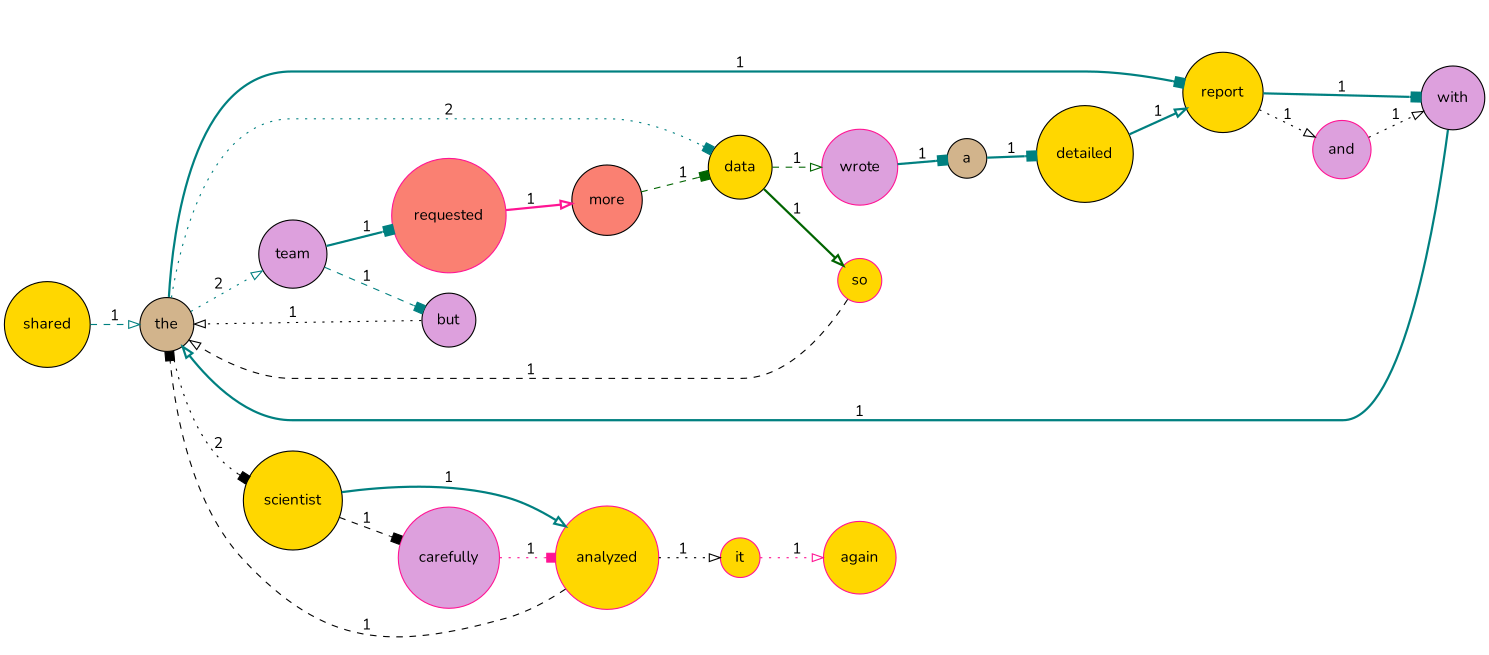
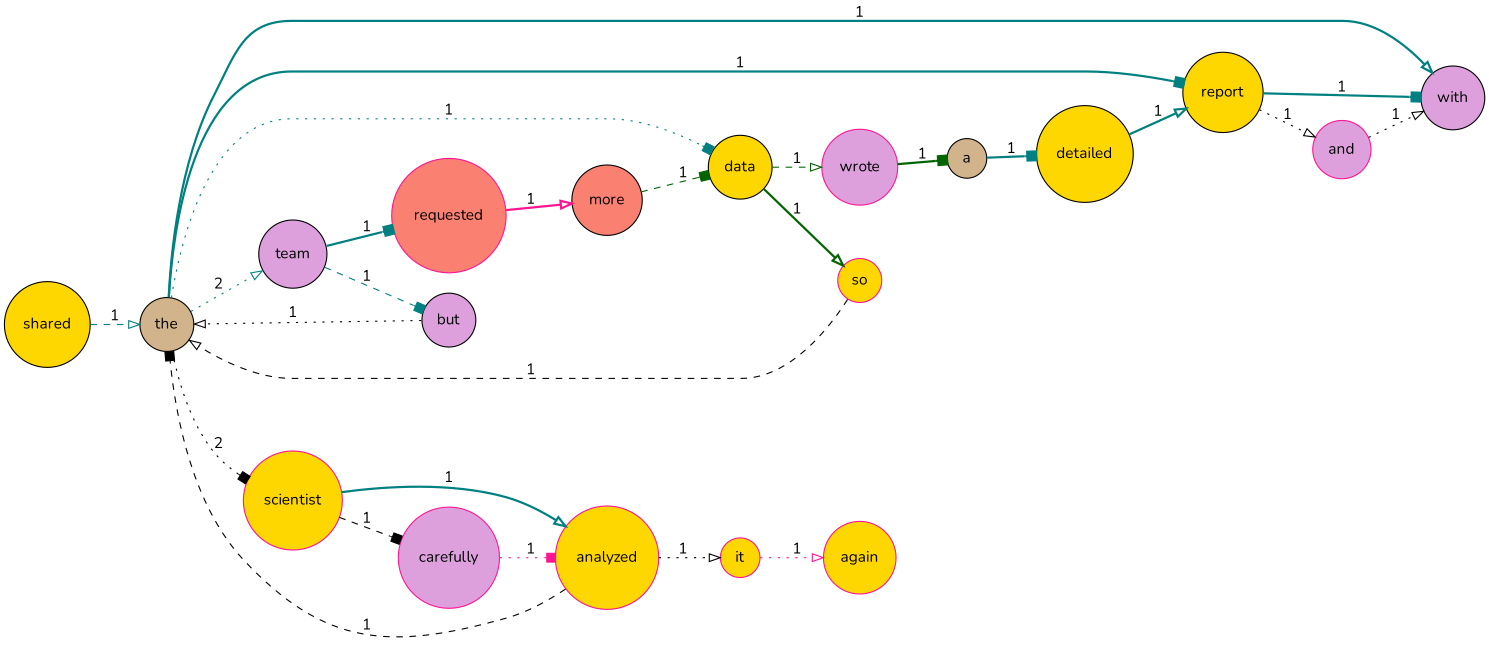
  digraph {
    fontname=Nunito
    rankdir=LR
    node [color=black fillcolor=gold fontname=Nunito shape=circle style=filled]
    edge [arrowhead=onormal color=teal fontname=Nunito style=bold]
    the [fillcolor=tan]
    data
-   scientist
+   scientist [color=deeppink]
    team [fillcolor=plum]
    report
    wrote [color=deeppink fillcolor=plum]
    so [color=deeppink]
    carefully [color=deeppink fillcolor=plum]
    analyzed [color=deeppink]
    but [fillcolor=plum]
    requested [color=deeppink fillcolor=salmon]
    with [fillcolor=plum]
    and [color=deeppink fillcolor=plum]
    a [fillcolor=tan]
    detailed
    shared
    it [color=deeppink]
    again [color=deeppink]
    more [fillcolor=salmon]
-   the -> data [arrowhead=box label=2 style=dotted]
+   the -> data [arrowhead=box label=1 style=dotted]
    the -> scientist [arrowhead=box color=black label=2 style=dotted]
    the -> team [label=2 style=dotted]
    the -> report [arrowhead=box label=1]
    data -> wrote [color=darkgreen label=1 style=dashed]
    data -> so [color=darkgreen label=1]
    scientist -> carefully [arrowhead=box color=black label=1 style=dashed]
    scientist -> analyzed [label=1]
    team -> but [arrowhead=box label=1 style=dashed]
    team -> requested [arrowhead=box label=1]
    report -> with [arrowhead=box label=1]
    report -> and [color=black label=1 style=dotted]
-   wrote -> a [arrowhead=box label=1]
+   wrote -> a [arrowhead=box color=darkgreen label=1]
    so -> the [color=black label=1 style=dashed]
    carefully -> analyzed [arrowhead=box color=deeppink label=1 style=dotted]
    analyzed -> the [arrowhead=box color=black label=1 style=dashed]
    analyzed -> it [color=black label=1 style=dotted]
    but -> the [color=black label=1 style=dotted]
    requested -> more [color=deeppink label=1]
-   with -> the [label=1]
+   the -> with [label=1]
    and -> with [color=black label=1 style=dotted]
    a -> detailed [arrowhead=box label=1]
    detailed -> report [label=1]
    shared -> the [label=1 style=dashed]
    it -> again [color=deeppink label=1 style=dotted]
    more -> data [arrowhead=box color=darkgreen label=1 style=dashed]
  }
